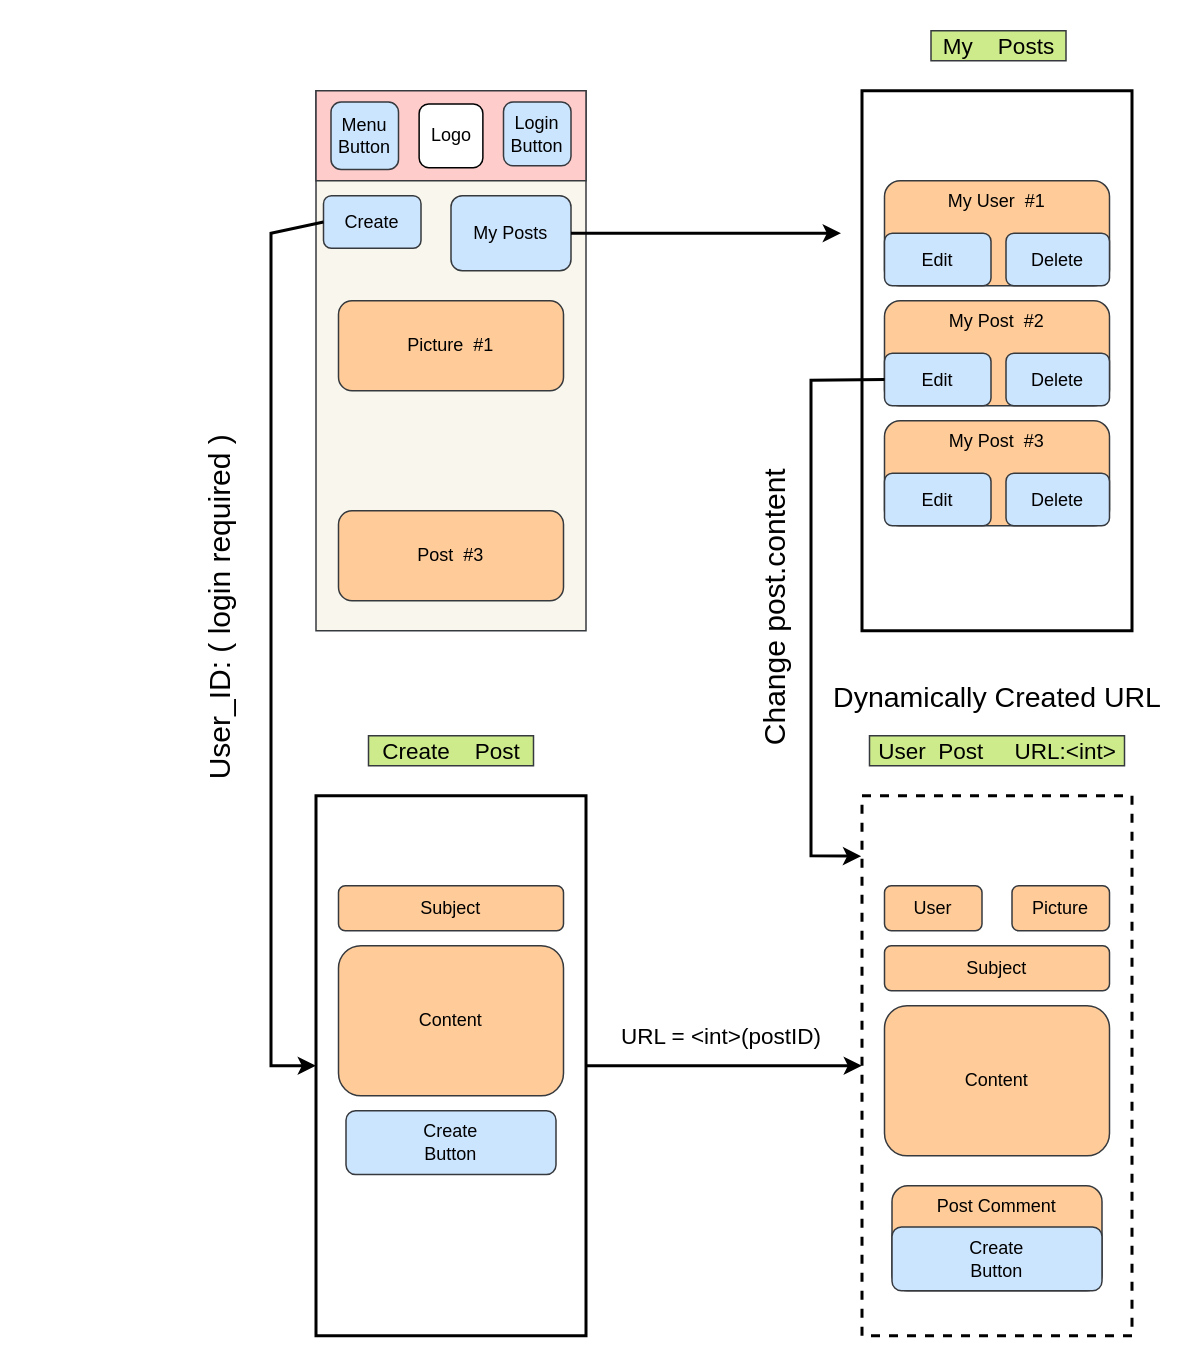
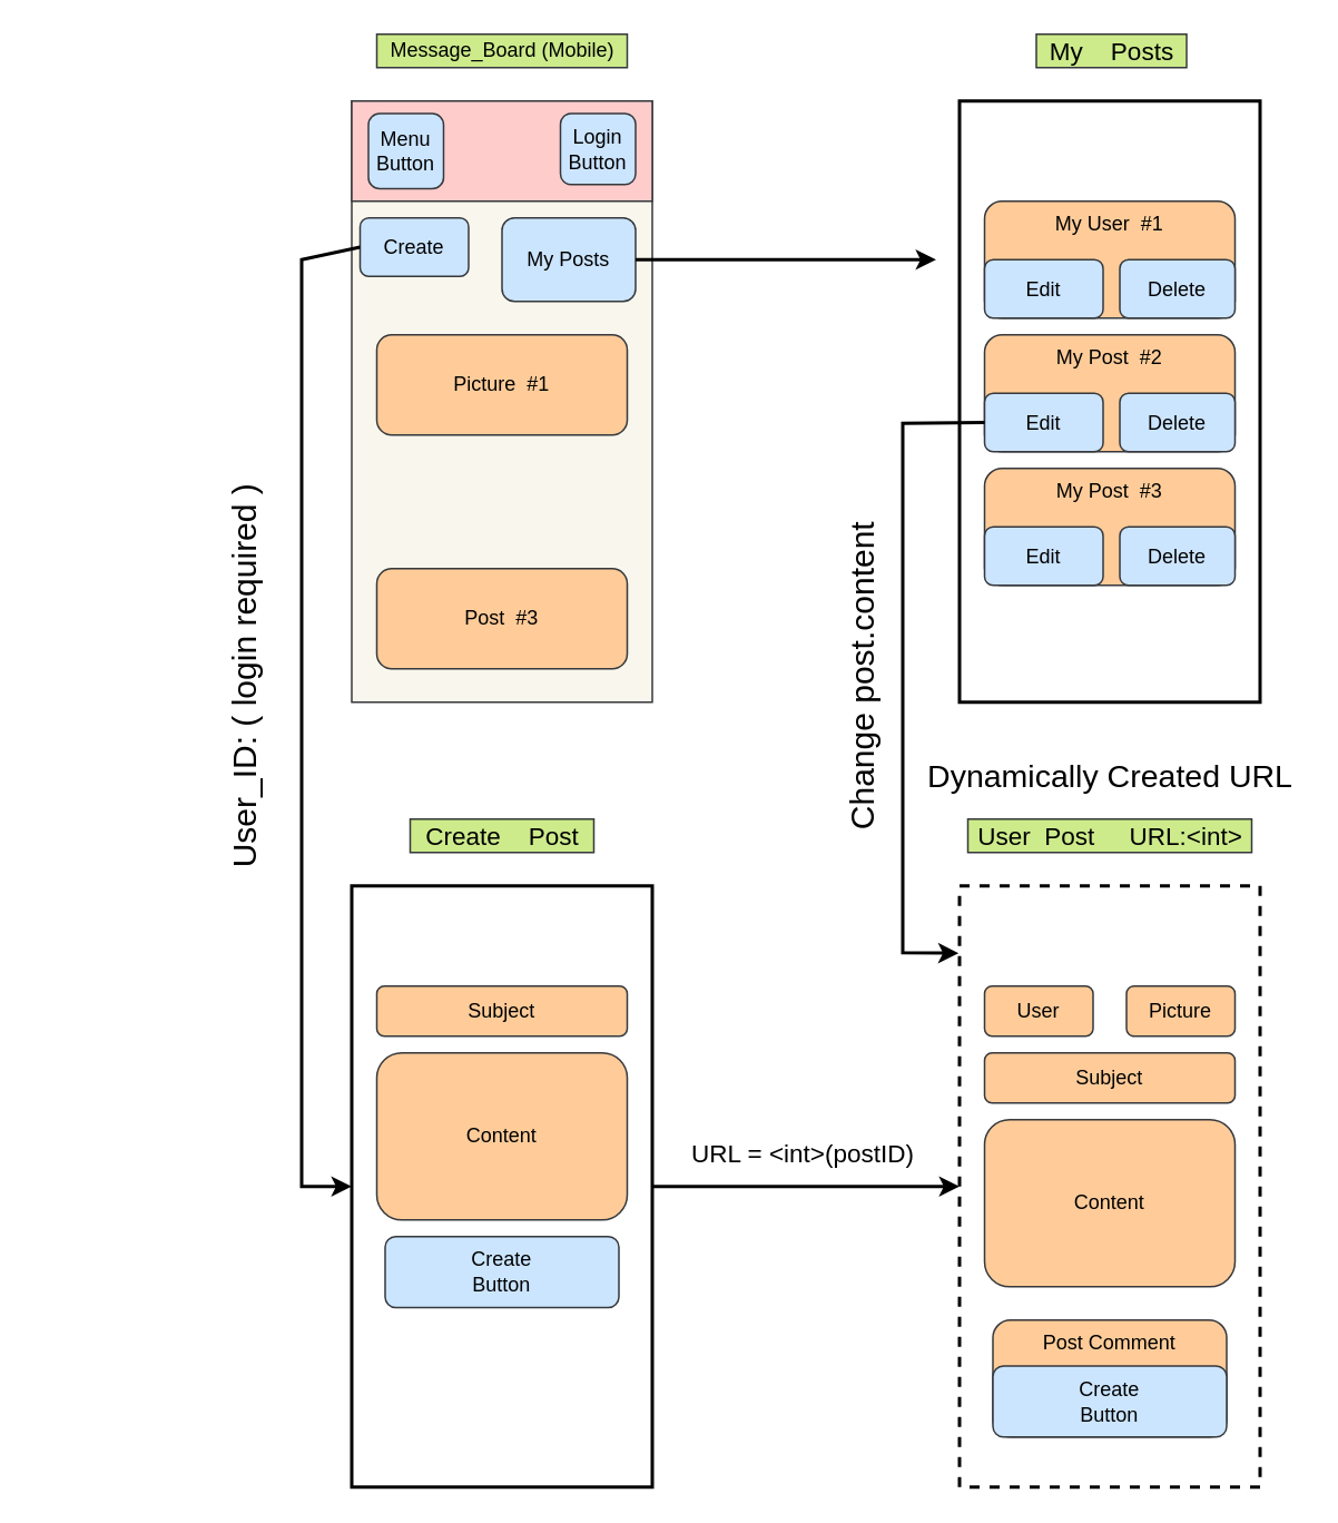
  <mxCell id="0" />
  <mxCell id="1" parent="0" />
  <mxCell id="2" value="" style="rounded=0;whiteSpace=wrap;html=1;strokeColor=#000000;fillColor=none;dashed=1;strokeWidth=2;" vertex="1" parent="1"><mxGeometry x="574" y="530" width="180" height="360" as="geometry" /></mxCell>
  <mxCell id="3" value="Post Comment" style="rounded=1;whiteSpace=wrap;html=1;strokeColor=#36393d;fillColor=#ffcc99;horizontal=1;verticalAlign=top;" vertex="1" parent="1"><mxGeometry x="594" y="790" width="140" height="70" as="geometry" /></mxCell>
  <mxCell id="4" value="" style="rounded=0;whiteSpace=wrap;html=1;fillColor=#f9f7ed;strokeColor=#36393d;" parent="1" vertex="1"><mxGeometry x="210" y="60" width="180" height="360" as="geometry" /></mxCell>
  <mxCell id="5" value="" style="rounded=0;whiteSpace=wrap;html=1;strokeColor=#36393d;fillColor=#ffcccc;" parent="1" vertex="1"><mxGeometry x="210" y="60" width="180" height="60" as="geometry" /></mxCell>
- <mxCell id="6" value="Logo" style="rounded=1;whiteSpace=wrap;html=1;" parent="1" vertex="1"><mxGeometry x="278.75" y="68.75" width="42.5" height="42.5" as="geometry" /></mxCell>
  <mxCell id="7" value="&lt;div&gt;Menu Button&lt;br&gt;&lt;/div&gt;" style="rounded=1;whiteSpace=wrap;html=1;strokeColor=#36393d;fillColor=#cce5ff;" parent="1" vertex="1"><mxGeometry x="220" y="67.5" width="45" height="45" as="geometry" /></mxCell>
  <mxCell id="8" value="&lt;div&gt;Login&lt;/div&gt;&lt;div&gt;Button&lt;/div&gt;" style="rounded=1;whiteSpace=wrap;html=1;strokeColor=#36393d;fillColor=#cce5ff;" parent="1" vertex="1"><mxGeometry x="335" y="67.5" width="45" height="42.5" as="geometry" /></mxCell>
  <mxCell id="9" value="Picture&amp;nbsp; #1" style="rounded=1;whiteSpace=wrap;html=1;strokeColor=#36393d;fillColor=#ffcc99;" parent="1" vertex="1"><mxGeometry x="225" y="200" width="150" height="60" as="geometry" /></mxCell>
+ <mxCell id="10" value="Message_Board (Mobile)" style="text;html=1;align=center;verticalAlign=middle;resizable=0;points=[];autosize=1;strokeColor=#36393d;fillColor=#cdeb8b;" parent="1" vertex="1"><mxGeometry x="225" y="20" width="150" height="20" as="geometry" /></mxCell>
  <mxCell id="11" value="" style="rounded=0;whiteSpace=wrap;html=1;strokeColor=#000000;strokeWidth=2;fillColor=none;" vertex="1" parent="1"><mxGeometry x="210" y="530" width="180" height="360" as="geometry" /></mxCell>
  <mxCell id="12" value="Create" style="rounded=1;whiteSpace=wrap;html=1;strokeColor=#36393d;fillColor=#cce5ff;" vertex="1" parent="1"><mxGeometry x="215" y="130" width="65" height="35" as="geometry" /></mxCell>
  <mxCell id="13" value="My Posts" style="rounded=1;whiteSpace=wrap;html=1;strokeColor=#36393d;fillColor=#cce5ff;" vertex="1" parent="1"><mxGeometry x="300" y="130" width="80" height="50" as="geometry" /></mxCell>
  <mxCell id="14" value="Post&amp;nbsp; #3" style="rounded=1;whiteSpace=wrap;html=1;strokeColor=#36393d;fillColor=#ffcc99;" vertex="1" parent="1"><mxGeometry x="225" y="340" width="150" height="60" as="geometry" /></mxCell>
  <mxCell id="15" value="" style="endArrow=classic;html=1;exitX=0;exitY=0.5;exitDx=0;exitDy=0;strokeWidth=2;entryX=0;entryY=0.5;entryDx=0;entryDy=0;rounded=0;" edge="1" parent="1" source="12" target="11"><mxGeometry width="50" height="50" relative="1" as="geometry"><mxPoint x="690" y="220" as="sourcePoint" /><mxPoint x="180" y="600" as="targetPoint" /><Array as="points"><mxPoint x="180" y="155" /><mxPoint x="180" y="710" /></Array></mxGeometry></mxCell>
  <mxCell id="16" value="Subject" style="rounded=1;whiteSpace=wrap;html=1;strokeColor=#36393d;fillColor=#ffcc99;" vertex="1" parent="1"><mxGeometry x="225" y="590" width="150" height="30" as="geometry" /></mxCell>
  <mxCell id="17" value="Content" style="rounded=1;whiteSpace=wrap;html=1;strokeColor=#36393d;fillColor=#ffcc99;" vertex="1" parent="1"><mxGeometry x="225" y="630" width="150" height="100" as="geometry" /></mxCell>
  <mxCell id="18" value="&lt;div&gt;Create&lt;/div&gt;&lt;div&gt;Button&lt;/div&gt;" style="rounded=1;whiteSpace=wrap;html=1;strokeColor=#36393d;fillColor=#cce5ff;" vertex="1" parent="1"><mxGeometry x="594" y="817.5" width="140" height="42.5" as="geometry" /></mxCell>
  <mxCell id="19" value="User_ID: ( login required )" style="text;html=1;align=center;verticalAlign=middle;resizable=0;points=[];autosize=1;fontSize=20;rotation=-90;" vertex="1" parent="1"><mxGeometry x="20" y="390" width="250" height="30" as="geometry" /></mxCell>
  <mxCell id="20" value="" style="endArrow=classic;html=1;strokeWidth=2;fontSize=20;exitX=1;exitY=0.5;exitDx=0;exitDy=0;entryX=0;entryY=0.5;entryDx=0;entryDy=0;" edge="1" parent="1" source="11" target="2"><mxGeometry width="50" height="50" relative="1" as="geometry"><mxPoint x="480" y="570" as="sourcePoint" /><mxPoint x="520" y="660" as="targetPoint" /></mxGeometry></mxCell>
  <mxCell id="21" value="Subject" style="rounded=1;whiteSpace=wrap;html=1;strokeColor=#36393d;fillColor=#ffcc99;" vertex="1" parent="1"><mxGeometry x="589" y="630" width="150" height="30" as="geometry" /></mxCell>
  <mxCell id="22" value="User" style="rounded=1;whiteSpace=wrap;html=1;strokeColor=#36393d;fillColor=#ffcc99;" vertex="1" parent="1"><mxGeometry x="589" y="590" width="65" height="30" as="geometry" /></mxCell>
  <mxCell id="23" value="Picture" style="rounded=1;whiteSpace=wrap;html=1;strokeColor=#36393d;fillColor=#ffcc99;" vertex="1" parent="1"><mxGeometry x="674" y="590" width="65" height="30" as="geometry" /></mxCell>
  <mxCell id="24" value="Content" style="rounded=1;whiteSpace=wrap;html=1;strokeColor=#36393d;fillColor=#ffcc99;" vertex="1" parent="1"><mxGeometry x="589" y="670" width="150" height="100" as="geometry" /></mxCell>
  <mxCell id="25" value="Create&amp;nbsp;&amp;nbsp;&amp;nbsp; Post" style="text;html=1;align=center;verticalAlign=middle;resizable=0;points=[];autosize=1;strokeColor=#36393d;fontSize=15;fillColor=#cdeb8b;" vertex="1" parent="1"><mxGeometry x="245" y="490" width="110" height="20" as="geometry" /></mxCell>
  <mxCell id="26" value="User&amp;nbsp; Post&amp;nbsp;&amp;nbsp;&amp;nbsp;&amp;nbsp; URL:&amp;lt;int&amp;gt;" style="text;html=1;align=center;verticalAlign=middle;resizable=0;points=[];autosize=1;strokeColor=#36393d;strokeWidth=1;fontSize=15;fillColor=#cdeb8b;" vertex="1" parent="1"><mxGeometry x="579" y="490" width="170" height="20" as="geometry" /></mxCell>
  <mxCell id="27" value="&lt;div&gt;Create&lt;/div&gt;&lt;div&gt;Button&lt;/div&gt;" style="rounded=1;whiteSpace=wrap;html=1;strokeColor=#36393d;fillColor=#cce5ff;" vertex="1" parent="1"><mxGeometry x="230" y="740" width="140" height="42.5" as="geometry" /></mxCell>
  <mxCell id="28" value="URL = &amp;lt;int&amp;gt;(postID)" style="text;html=1;align=center;verticalAlign=middle;resizable=0;points=[];autosize=1;fontSize=15;" vertex="1" parent="1"><mxGeometry x="405" y="680" width="150" height="20" as="geometry" /></mxCell>
  <mxCell id="29" value="" style="endArrow=classic;html=1;strokeWidth=2;fontSize=15;exitX=1;exitY=0.5;exitDx=0;exitDy=0;" edge="1" parent="1" source="13"><mxGeometry width="50" height="50" relative="1" as="geometry"><mxPoint x="480" y="490" as="sourcePoint" /><mxPoint x="560" y="155" as="targetPoint" /></mxGeometry></mxCell>
  <mxCell id="30" value="" style="rounded=0;whiteSpace=wrap;html=1;strokeColor=#000000;strokeWidth=2;fillColor=none;" vertex="1" parent="1"><mxGeometry x="574" y="60" width="180" height="360" as="geometry" /></mxCell>
  <mxCell id="31" value="Dynamically Created URL" style="text;html=1;align=center;verticalAlign=middle;resizable=0;points=[];autosize=1;fontSize=19;rotation=0;" vertex="1" parent="1"><mxGeometry x="549" y="450" width="230" height="30" as="geometry" /></mxCell>
  <mxCell id="32" value="My User&amp;nbsp; #1" style="rounded=1;whiteSpace=wrap;html=1;strokeColor=#36393d;fillColor=#ffcc99;verticalAlign=top;" vertex="1" parent="1"><mxGeometry x="589" y="120" width="150" height="70" as="geometry" /></mxCell>
  <mxCell id="33" value="My Post&amp;nbsp; #2" style="rounded=1;whiteSpace=wrap;html=1;strokeColor=#36393d;fillColor=#ffcc99;verticalAlign=top;" vertex="1" parent="1"><mxGeometry x="589" y="200" width="150" height="70" as="geometry" /></mxCell>
  <mxCell id="34" value="Edit" style="rounded=1;whiteSpace=wrap;html=1;strokeColor=#36393d;fillColor=#cce5ff;" vertex="1" parent="1"><mxGeometry x="589" y="155" width="71" height="35" as="geometry" /></mxCell>
  <mxCell id="35" value="Delete" style="rounded=1;whiteSpace=wrap;html=1;strokeColor=#36393d;fillColor=#cce5ff;" vertex="1" parent="1"><mxGeometry x="670" y="155" width="69" height="35" as="geometry" /></mxCell>
  <mxCell id="36" value="Edit" style="rounded=1;whiteSpace=wrap;html=1;strokeColor=#36393d;fillColor=#cce5ff;" vertex="1" parent="1"><mxGeometry x="589" y="235" width="71" height="35" as="geometry" /></mxCell>
  <mxCell id="37" value="Delete" style="rounded=1;whiteSpace=wrap;html=1;strokeColor=#36393d;fillColor=#cce5ff;" vertex="1" parent="1"><mxGeometry x="670" y="235" width="69" height="35" as="geometry" /></mxCell>
  <mxCell id="38" value="My Post&amp;nbsp; #3" style="rounded=1;whiteSpace=wrap;html=1;strokeColor=#36393d;fillColor=#ffcc99;verticalAlign=top;" vertex="1" parent="1"><mxGeometry x="589" y="280" width="150" height="70" as="geometry" /></mxCell>
  <mxCell id="39" value="Edit" style="rounded=1;whiteSpace=wrap;html=1;strokeColor=#36393d;fillColor=#cce5ff;" vertex="1" parent="1"><mxGeometry x="589" y="315" width="71" height="35" as="geometry" /></mxCell>
  <mxCell id="40" value="Delete" style="rounded=1;whiteSpace=wrap;html=1;strokeColor=#36393d;fillColor=#cce5ff;" vertex="1" parent="1"><mxGeometry x="670" y="315" width="69" height="35" as="geometry" /></mxCell>
  <mxCell id="41" value="My&amp;nbsp;&amp;nbsp;&amp;nbsp; Posts" style="text;html=1;align=center;verticalAlign=middle;resizable=0;points=[];autosize=1;strokeColor=#36393d;fontSize=15;fillColor=#cdeb8b;" vertex="1" parent="1"><mxGeometry x="620" y="20" width="90" height="20" as="geometry" /></mxCell>
  <mxCell id="42" value="" style="endArrow=classic;html=1;strokeWidth=2;fontSize=20;exitX=0;exitY=0.5;exitDx=0;exitDy=0;entryX=-0.003;entryY=0.112;entryDx=0;entryDy=0;entryPerimeter=0;rounded=0;" edge="1" parent="1" source="36" target="2"><mxGeometry width="50" height="50" relative="1" as="geometry"><mxPoint x="390" y="710" as="sourcePoint" /><mxPoint x="574" y="710" as="targetPoint" /><Array as="points"><mxPoint x="540" y="253" /><mxPoint x="540" y="570" /></Array></mxGeometry></mxCell>
  <mxCell id="43" value="Change post.content" style="text;html=1;align=center;verticalAlign=middle;resizable=0;points=[];autosize=1;fontSize=20;rotation=-90;" vertex="1" parent="1"><mxGeometry x="415" y="390" width="200" height="30" as="geometry" /></mxCell>
